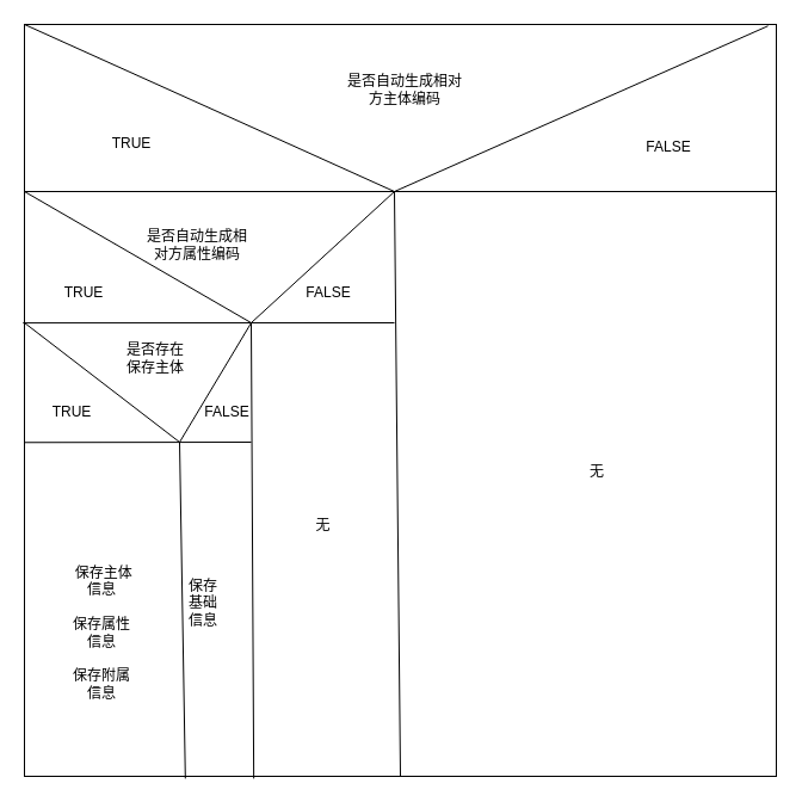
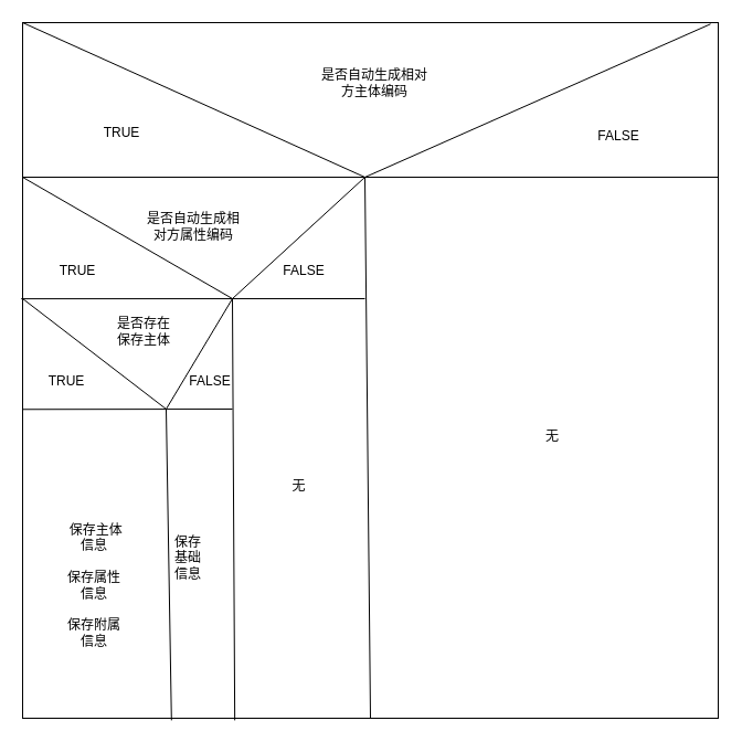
  <mxCell id="0" />
  <mxCell id="1" parent="0" />
  <mxCell id="2" value="" style="whiteSpace=wrap;html=1;aspect=fixed;" vertex="1" parent="1"><mxGeometry x="20" y="20" width="630" height="630" as="geometry" /></mxCell>
  <mxCell id="3" value="" style="endArrow=none;html=1;rounded=0;" edge="1" parent="1"><mxGeometry width="50" height="50" relative="1" as="geometry"><mxPoint x="20" y="160" as="sourcePoint" /><mxPoint x="650" y="160" as="targetPoint" /></mxGeometry></mxCell>
  <mxCell id="4" value="" style="endArrow=none;html=1;rounded=0;entryX=0;entryY=0;entryDx=0;entryDy=0;" edge="1" parent="1" target="2"><mxGeometry width="50" height="50" relative="1" as="geometry"><mxPoint x="330" y="160" as="sourcePoint" /><mxPoint x="340" y="230" as="targetPoint" /></mxGeometry></mxCell>
  <mxCell id="5" value="" style="endArrow=none;html=1;rounded=0;exitX=0.989;exitY=0.002;exitDx=0;exitDy=0;exitPerimeter=0;" edge="1" parent="1" source="2"><mxGeometry width="50" height="50" relative="1" as="geometry"><mxPoint x="290" y="330" as="sourcePoint" /><mxPoint x="330" y="160" as="targetPoint" /></mxGeometry></mxCell>
  <mxCell id="6" value="是否自动生成相对方主体编码" style="text;html=1;strokeColor=none;fillColor=none;align=center;verticalAlign=middle;whiteSpace=wrap;rounded=0;" vertex="1" parent="1"><mxGeometry x="286" y="60" width="106" height="30" as="geometry" /></mxCell>
  <mxCell id="7" value="" style="endArrow=none;html=1;rounded=0;exitX=0.5;exitY=1;exitDx=0;exitDy=0;" edge="1" parent="1" source="2"><mxGeometry width="50" height="50" relative="1" as="geometry"><mxPoint x="290" y="380" as="sourcePoint" /><mxPoint x="330" y="160" as="targetPoint" /></mxGeometry></mxCell>
  <mxCell id="8" value="TRUE" style="text;html=1;strokeColor=none;fillColor=none;align=center;verticalAlign=middle;whiteSpace=wrap;rounded=0;" vertex="1" parent="1"><mxGeometry x="70" y="100" width="80" height="40" as="geometry" /></mxCell>
  <mxCell id="9" value="FALSE" style="text;html=1;strokeColor=none;fillColor=none;align=center;verticalAlign=middle;whiteSpace=wrap;rounded=0;" vertex="1" parent="1"><mxGeometry x="520" y="105" width="80" height="35" as="geometry" /></mxCell>
  <mxCell id="10" value="" style="endArrow=none;html=1;rounded=0;exitX=-0.002;exitY=0.397;exitDx=0;exitDy=0;exitPerimeter=0;" edge="1" parent="1" source="2"><mxGeometry width="50" height="50" relative="1" as="geometry"><mxPoint x="290" y="380" as="sourcePoint" /><mxPoint x="330" y="270" as="targetPoint" /></mxGeometry></mxCell>
  <mxCell id="11" value="" style="endArrow=none;html=1;rounded=0;exitX=0;exitY=0.556;exitDx=0;exitDy=0;exitPerimeter=0;" edge="1" parent="1" source="2"><mxGeometry width="50" height="50" relative="1" as="geometry"><mxPoint x="290" y="380" as="sourcePoint" /><mxPoint x="210" y="370" as="targetPoint" /></mxGeometry></mxCell>
  <mxCell id="12" value="" style="endArrow=none;html=1;rounded=0;exitX=0.305;exitY=1.003;exitDx=0;exitDy=0;exitPerimeter=0;" edge="1" parent="1" source="2"><mxGeometry width="50" height="50" relative="1" as="geometry"><mxPoint x="290" y="380" as="sourcePoint" /><mxPoint x="210" y="270" as="targetPoint" /></mxGeometry></mxCell>
  <mxCell id="13" value="" style="endArrow=none;html=1;rounded=0;" edge="1" parent="1"><mxGeometry width="50" height="50" relative="1" as="geometry"><mxPoint x="210" y="270" as="sourcePoint" /><mxPoint x="330" y="160" as="targetPoint" /></mxGeometry></mxCell>
  <mxCell id="14" value="" style="endArrow=none;html=1;rounded=0;" edge="1" parent="1"><mxGeometry width="50" height="50" relative="1" as="geometry"><mxPoint x="20" y="160" as="sourcePoint" /><mxPoint x="210" y="270" as="targetPoint" /></mxGeometry></mxCell>
- <mxCell id="15" value="是否自动生成相对方属性编码" style="text;html=1;strokeColor=none;fillColor=none;align=center;verticalAlign=middle;whiteSpace=wrap;rounded=0;" vertex="1" parent="1"><mxGeometry x="120" y="180" width="90" height="50" as="geometry" /></mxCell>
+ <mxCell id="15" value="是否自动生成相对方属性编码" style="text;html=1;strokeColor=none;fillColor=none;align=center;verticalAlign=middle;whiteSpace=wrap;rounded=0;" vertex="1" parent="1"><mxGeometry x="130" y="180" width="90" height="50" as="geometry" /></mxCell>
  <mxCell id="16" value="TRUE" style="text;html=1;strokeColor=none;fillColor=none;align=center;verticalAlign=middle;whiteSpace=wrap;rounded=0;" vertex="1" parent="1"><mxGeometry x="40" y="230" width="60" height="30" as="geometry" /></mxCell>
  <mxCell id="17" value="FALSE" style="text;html=1;strokeColor=none;fillColor=none;align=center;verticalAlign=middle;whiteSpace=wrap;rounded=0;" vertex="1" parent="1"><mxGeometry x="240" y="230" width="70" height="30" as="geometry" /></mxCell>
  <mxCell id="18" value="无" style="text;html=1;strokeColor=none;fillColor=none;align=center;verticalAlign=middle;whiteSpace=wrap;rounded=0;" vertex="1" parent="1"><mxGeometry x="450" y="360" width="100" height="70" as="geometry" /></mxCell>
  <mxCell id="19" value="无" style="text;html=1;strokeColor=none;fillColor=none;align=center;verticalAlign=middle;whiteSpace=wrap;rounded=0;" vertex="1" parent="1"><mxGeometry x="231" y="420" width="79" height="40" as="geometry" /></mxCell>
  <mxCell id="20" value="" style="endArrow=none;html=1;rounded=0;" edge="1" parent="1"><mxGeometry width="50" height="50" relative="1" as="geometry"><mxPoint x="150" y="370" as="sourcePoint" /><mxPoint x="210" y="270" as="targetPoint" /></mxGeometry></mxCell>
  <mxCell id="21" value="" style="endArrow=none;html=1;rounded=0;" edge="1" parent="1"><mxGeometry width="50" height="50" relative="1" as="geometry"><mxPoint x="20" y="270" as="sourcePoint" /><mxPoint x="150" y="370" as="targetPoint" /></mxGeometry></mxCell>
  <mxCell id="22" value="" style="endArrow=none;html=1;rounded=0;exitX=0.214;exitY=1.003;exitDx=0;exitDy=0;exitPerimeter=0;" edge="1" parent="1" source="2"><mxGeometry width="50" height="50" relative="1" as="geometry"><mxPoint x="130" y="470" as="sourcePoint" /><mxPoint x="150" y="370" as="targetPoint" /></mxGeometry></mxCell>
  <mxCell id="23" value="是否存在&lt;br&gt;保存主体" style="text;html=1;strokeColor=none;fillColor=none;align=center;verticalAlign=middle;whiteSpace=wrap;rounded=0;" vertex="1" parent="1"><mxGeometry x="90" y="280" width="80" height="40" as="geometry" /></mxCell>
  <mxCell id="24" value="TRUE" style="text;html=1;strokeColor=none;fillColor=none;align=center;verticalAlign=middle;whiteSpace=wrap;rounded=0;" vertex="1" parent="1"><mxGeometry x="30" y="330" width="60" height="30" as="geometry" /></mxCell>
  <mxCell id="25" value="FALSE" style="text;html=1;strokeColor=none;fillColor=none;align=center;verticalAlign=middle;whiteSpace=wrap;rounded=0;" vertex="1" parent="1"><mxGeometry x="160" y="330" width="60" height="30" as="geometry" /></mxCell>
  <mxCell id="26" value="&amp;nbsp;保存主体&lt;br&gt;信息&lt;br&gt;&lt;br&gt;保存属性&lt;br&gt;信息&lt;br&gt;&lt;br&gt;保存附属&lt;br&gt;信息" style="text;html=1;strokeColor=none;fillColor=none;align=center;verticalAlign=middle;whiteSpace=wrap;rounded=0;" vertex="1" parent="1"><mxGeometry x="50" y="435" width="70" height="190" as="geometry" /></mxCell>
  <mxCell id="27" value="保存&lt;br&gt;基础&lt;br&gt;信息" style="text;html=1;strokeColor=none;fillColor=none;align=center;verticalAlign=middle;whiteSpace=wrap;rounded=0;" vertex="1" parent="1"><mxGeometry x="145" y="435" width="50" height="140" as="geometry" /></mxCell>
